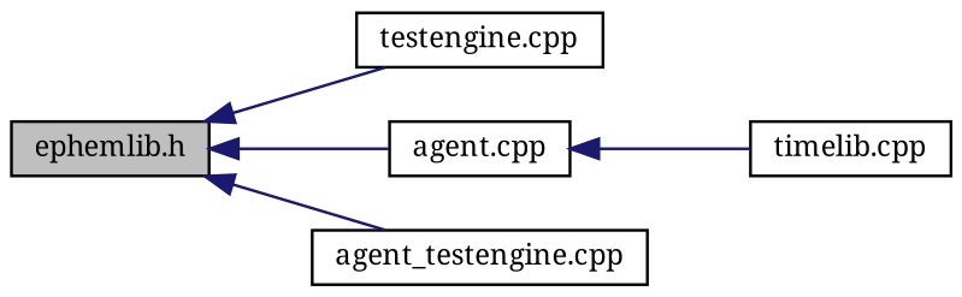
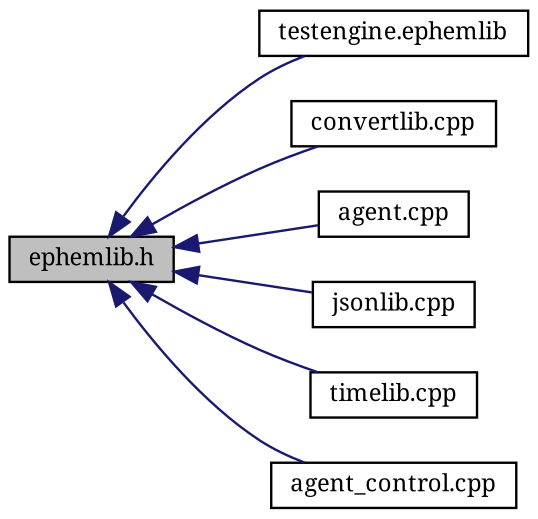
  digraph {
    fontname="Noto Serif"
    rankdir=LR
    node [color=black fillcolor=white fontname="Noto Serif" fontsize=10 shape=record style=filled]
    edge [color=midnightblue dir=back fontname="Noto Serif" fontsize=10 labelfontname=Helvetica labelfontsize=10 style=solid]
    n1 [fillcolor=grey75 fontcolor=black height=0.2 label="ephemlib.h" width=0.4]
-   n2 [height=0.2 label="testengine.cpp" width=0.4]
+   n2 [height=0.2 label="testengine.ephemlib" width=0.4]
+   n3 [height=0.2 label="convertlib.cpp" width=0.4]
    n4 [height=0.2 label="agent.cpp" width=0.4]
+   n5 [height=0.2 label="jsonlib.cpp" width=0.4]
    n6 [height=0.2 label="timelib.cpp" width=0.4]
-   n7 [height=0.2 label="agent_testengine.cpp" width=0.4]
+   n7 [height=0.2 label="agent_control.cpp" width=0.4]
    n1 -> n2
+   n1 -> n3
    n1 -> n4
-   n4 -> n6
+   n1 -> n5
+   n1 -> n6
    n1 -> n7
  }
